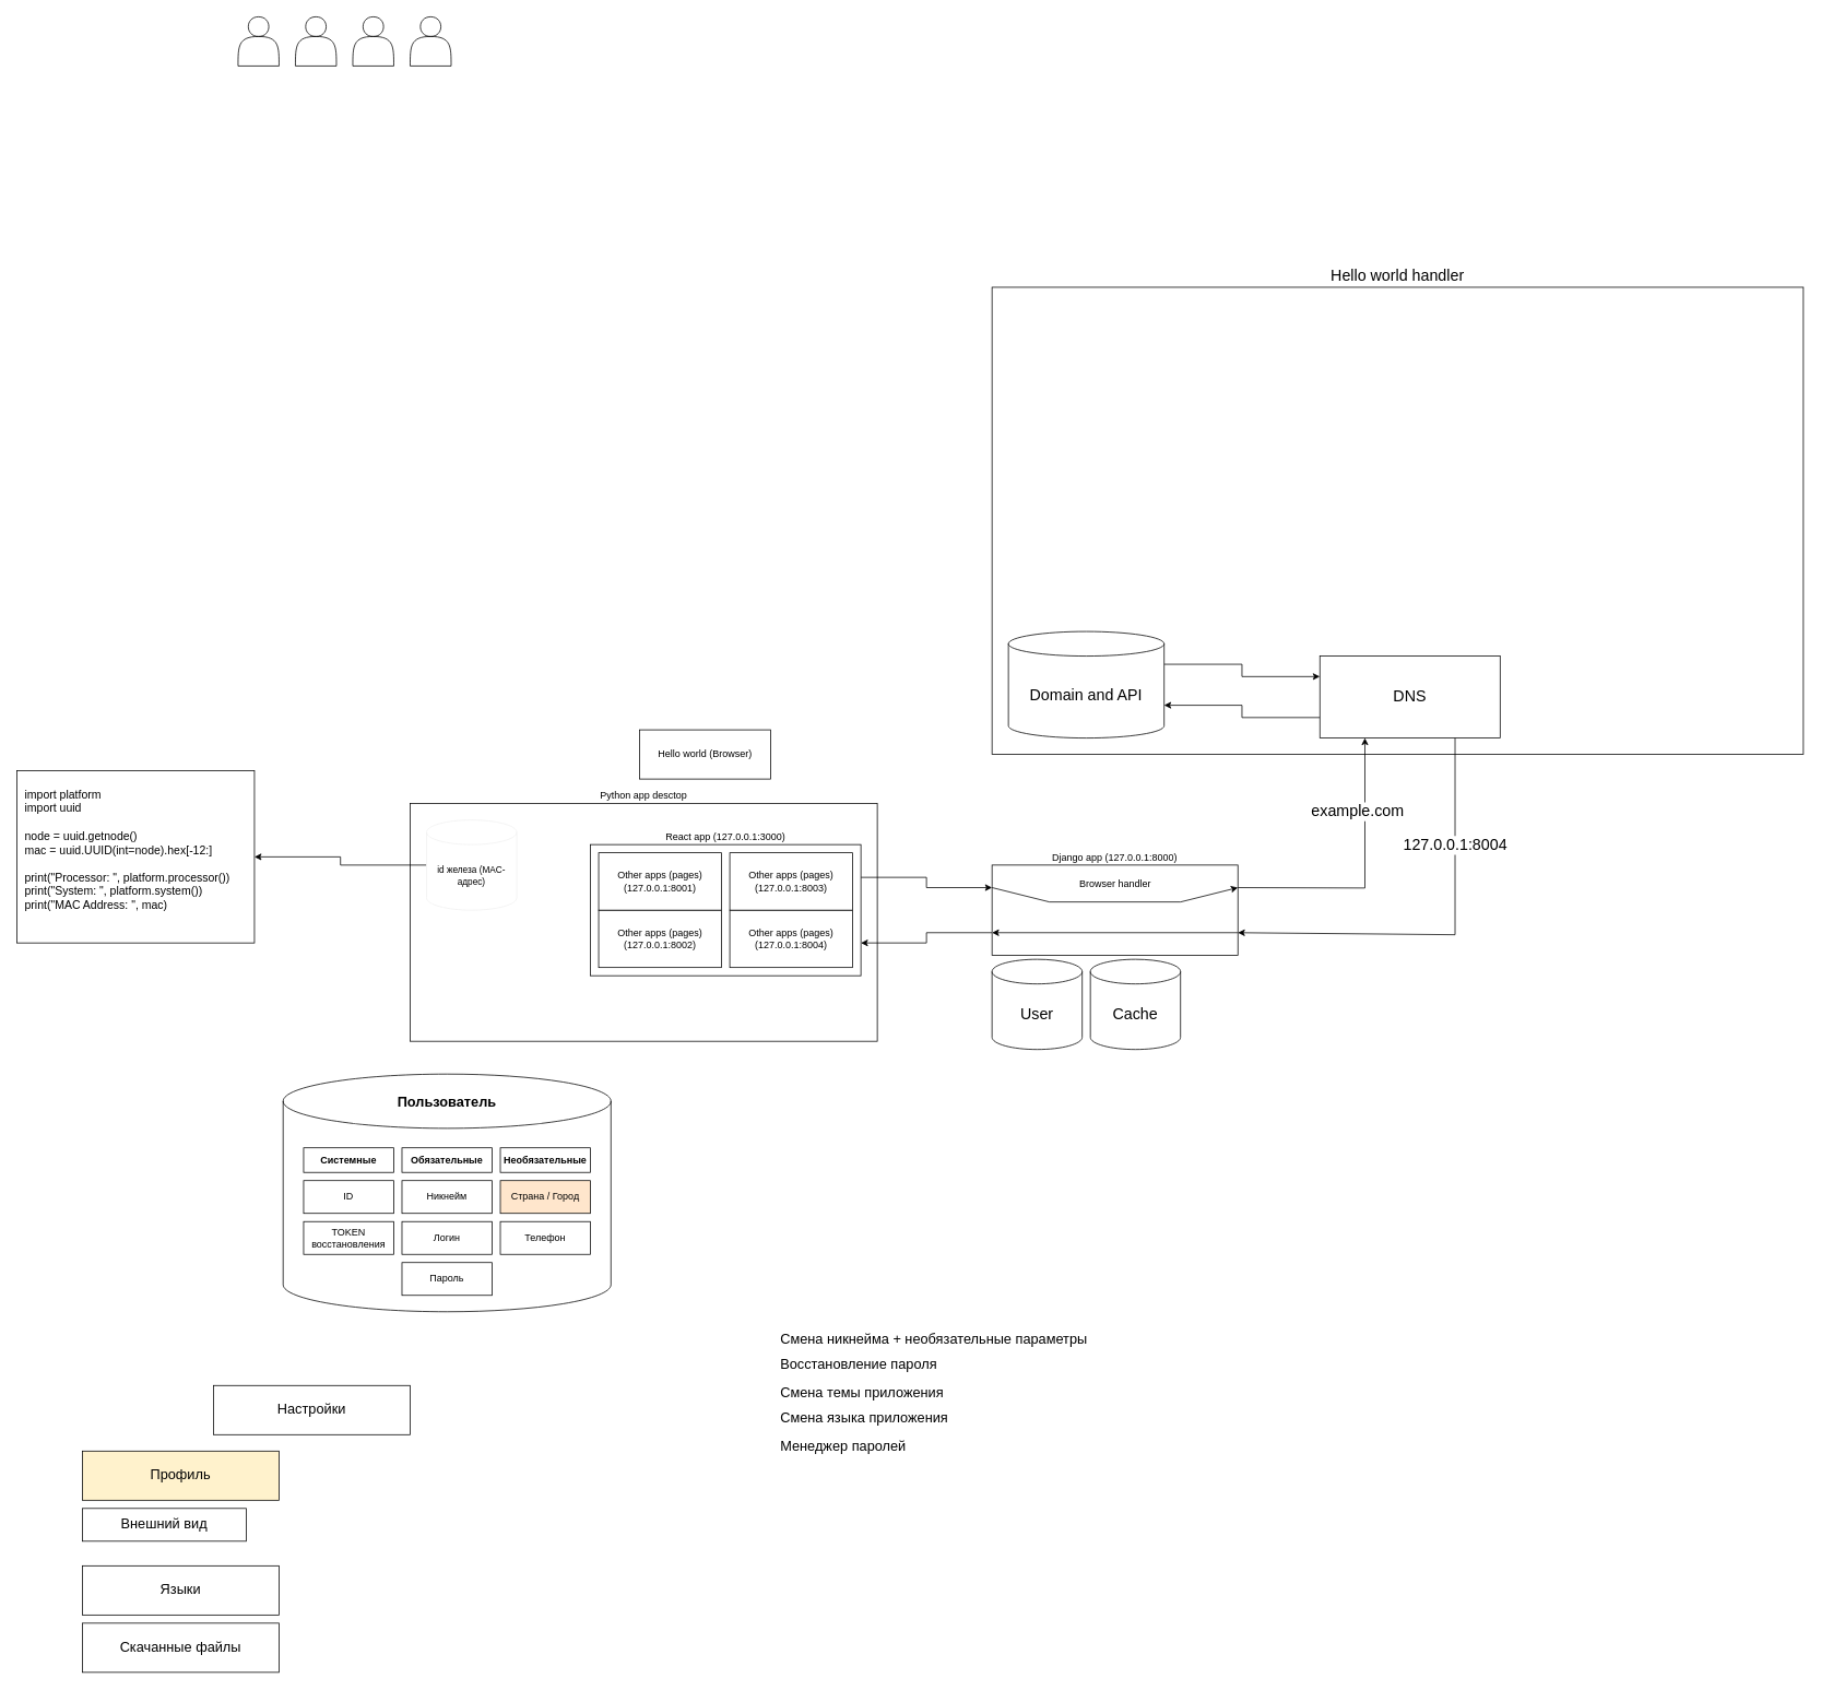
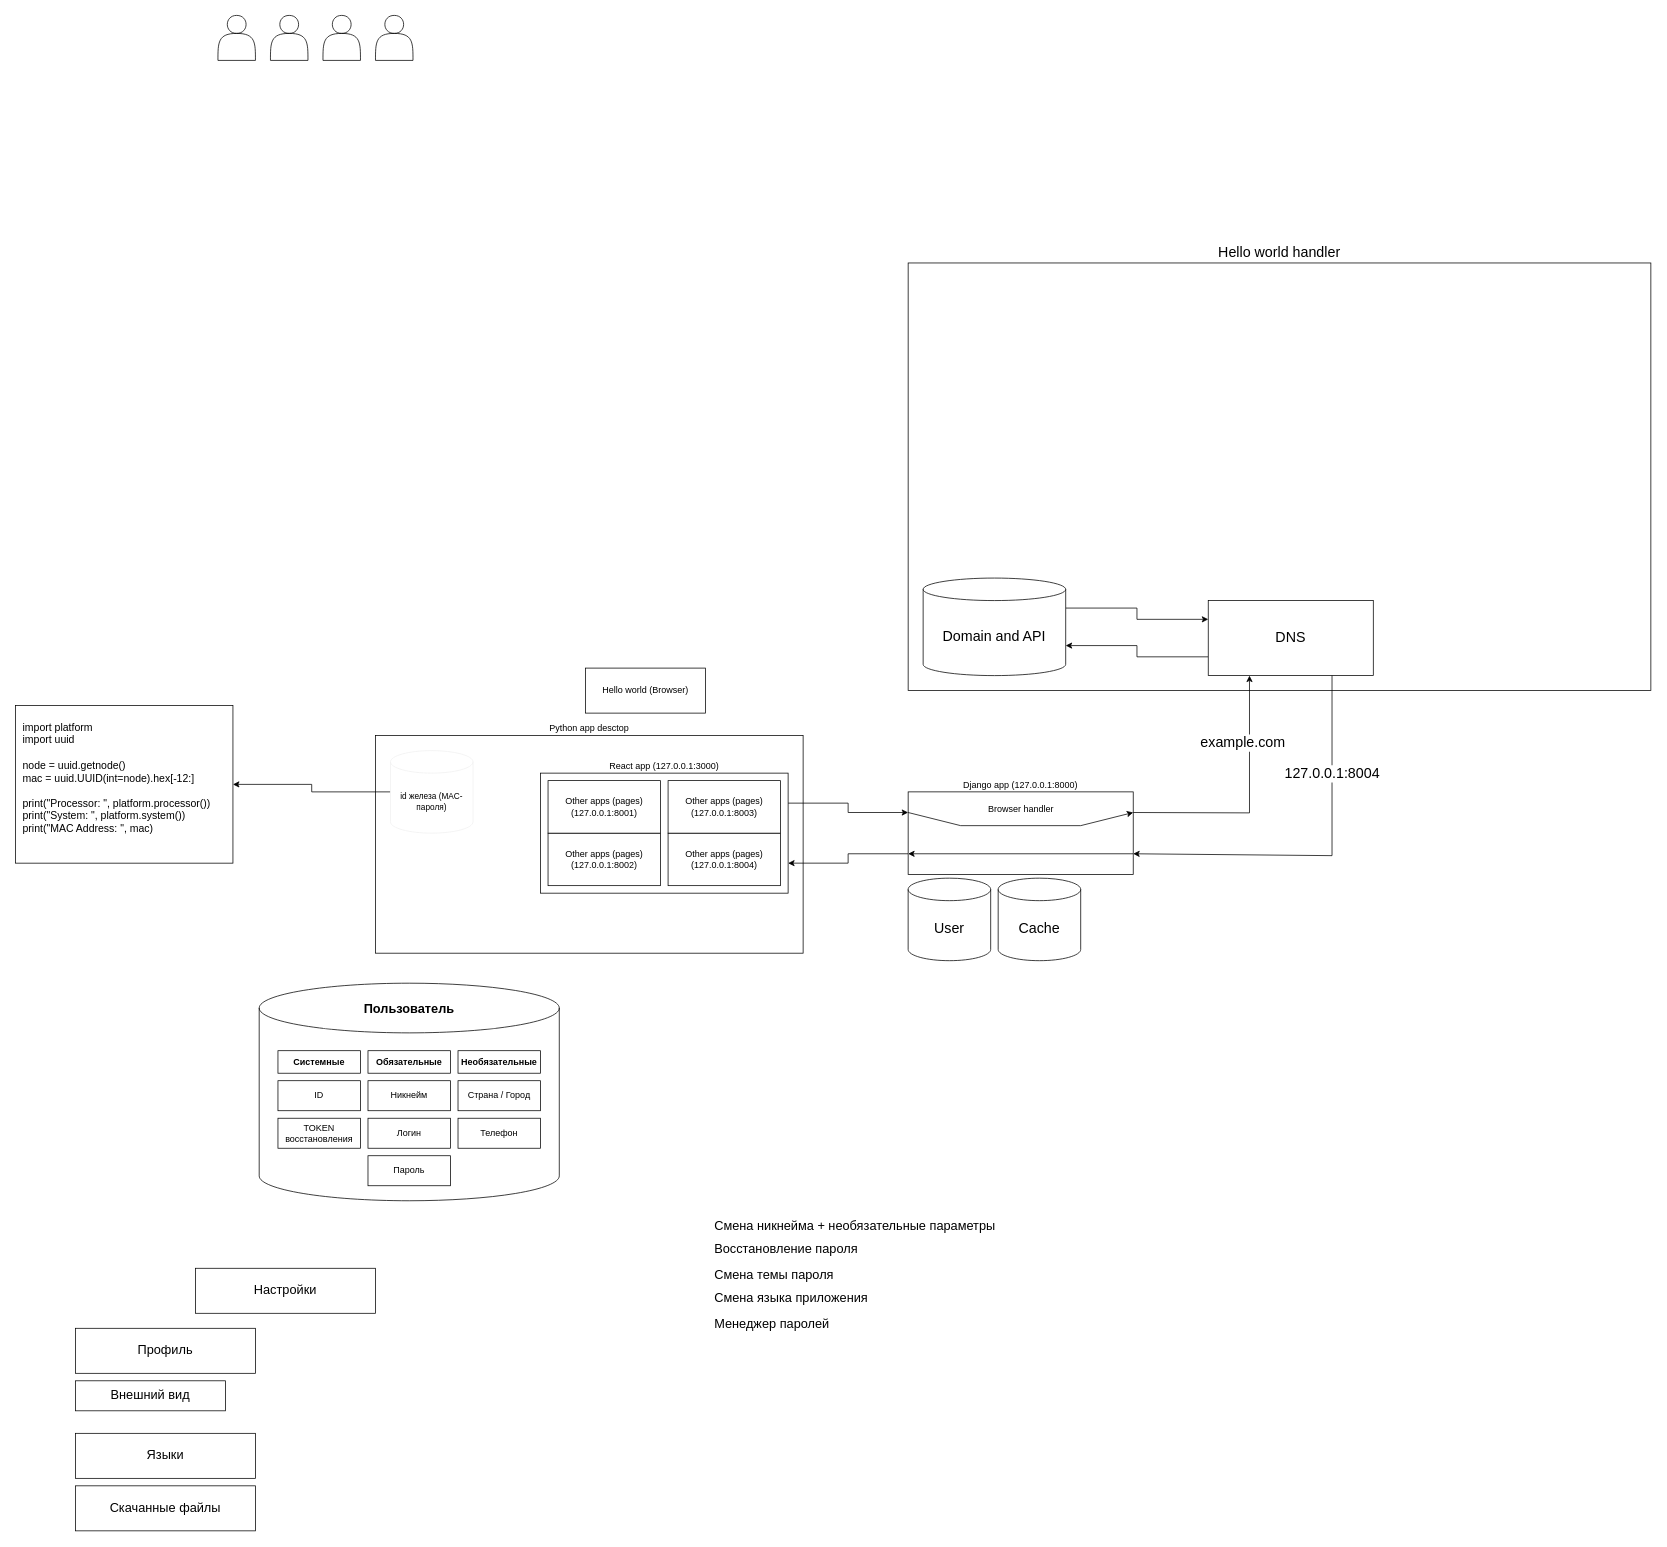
  <mxCell id="0" />
  <mxCell id="1" parent="0" />
  <mxCell id="2" value="" style="shape=cylinder3;whiteSpace=wrap;html=1;boundedLbl=1;backgroundOutline=1;size=33.115;fontSize=8;" vertex="1" parent="1"><mxGeometry x="345" y="1310" width="400" height="290" as="geometry" /></mxCell>
  <mxCell id="3" value="" style="shape=actor;whiteSpace=wrap;html=1;" parent="1" vertex="1"><mxGeometry x="290" y="20" width="50" height="60" as="geometry" /></mxCell>
  <mxCell id="4" value="" style="shape=actor;whiteSpace=wrap;html=1;" parent="1" vertex="1"><mxGeometry x="360" y="20" width="50" height="60" as="geometry" /></mxCell>
  <mxCell id="5" value="" style="shape=actor;whiteSpace=wrap;html=1;" parent="1" vertex="1"><mxGeometry x="430" y="20" width="50" height="60" as="geometry" /></mxCell>
  <mxCell id="6" value="" style="shape=actor;whiteSpace=wrap;html=1;" parent="1" vertex="1"><mxGeometry x="500" y="20" width="50" height="60" as="geometry" /></mxCell>
  <mxCell id="7" value="Hello world (Browser)" style="rounded=0;whiteSpace=wrap;html=1;" parent="1" vertex="1"><mxGeometry x="780" y="890" width="160" height="60" as="geometry" /></mxCell>
  <mxCell id="8" value="Python app desctop" style="rounded=0;whiteSpace=wrap;html=1;align=center;horizontal=1;labelPosition=center;verticalLabelPosition=top;verticalAlign=bottom;" parent="1" vertex="1"><mxGeometry x="500" y="980" width="570" height="290" as="geometry" /></mxCell>
  <mxCell id="9" style="edgeStyle=orthogonalEdgeStyle;rounded=0;orthogonalLoop=1;jettySize=auto;html=1;exitX=1;exitY=0.25;exitDx=0;exitDy=0;entryX=0;entryY=0.25;entryDx=0;entryDy=0;" parent="1" source="10" target="12" edge="1"><mxGeometry relative="1" as="geometry" /></mxCell>
  <mxCell id="10" value="React app (127.0.0.1:3000)" style="rounded=0;whiteSpace=wrap;html=1;labelPosition=center;verticalLabelPosition=top;align=center;verticalAlign=bottom;" parent="1" vertex="1"><mxGeometry x="720" y="1030" width="330" height="160" as="geometry" /></mxCell>
  <mxCell id="11" style="edgeStyle=orthogonalEdgeStyle;rounded=0;orthogonalLoop=1;jettySize=auto;html=1;exitX=0;exitY=0.75;exitDx=0;exitDy=0;entryX=1;entryY=0.75;entryDx=0;entryDy=0;" parent="1" source="12" target="10" edge="1"><mxGeometry relative="1" as="geometry" /></mxCell>
  <mxCell id="12" value="Django app (127.0.0.1:8000)" style="rounded=0;whiteSpace=wrap;html=1;labelPosition=center;verticalLabelPosition=top;align=center;verticalAlign=bottom;" parent="1" vertex="1"><mxGeometry x="1210" y="1055" width="300" height="110" as="geometry" /></mxCell>
  <mxCell id="13" value="Browser handler" style="text;html=1;strokeColor=none;fillColor=none;align=center;verticalAlign=middle;whiteSpace=wrap;rounded=0;" parent="1" vertex="1"><mxGeometry x="1307.5" y="1055" width="105" height="45" as="geometry" /></mxCell>
  <mxCell id="14" value="Other apps (pages)&lt;br&gt;(127.0.0.1:8002)" style="rounded=0;whiteSpace=wrap;html=1;labelPosition=center;verticalLabelPosition=middle;align=center;verticalAlign=middle;" parent="1" vertex="1"><mxGeometry x="730" y="1110" width="150" height="70" as="geometry" /></mxCell>
  <mxCell id="15" value="Other apps (pages)&lt;br&gt;(127.0.0.1:8004)" style="rounded=0;whiteSpace=wrap;html=1;labelPosition=center;verticalLabelPosition=middle;align=center;verticalAlign=middle;" parent="1" vertex="1"><mxGeometry x="890" y="1110" width="150" height="70" as="geometry" /></mxCell>
  <mxCell id="16" value="Other apps (pages)&lt;br&gt;(127.0.0.1:8001)" style="rounded=0;whiteSpace=wrap;html=1;labelPosition=center;verticalLabelPosition=middle;align=center;verticalAlign=middle;" parent="1" vertex="1"><mxGeometry x="730" y="1040" width="150" height="70" as="geometry" /></mxCell>
  <mxCell id="17" value="Other apps (pages)&lt;br&gt;(127.0.0.1:8003)" style="rounded=0;whiteSpace=wrap;html=1;labelPosition=center;verticalLabelPosition=middle;align=center;verticalAlign=middle;" parent="1" vertex="1"><mxGeometry x="890" y="1040" width="150" height="70" as="geometry" /></mxCell>
  <mxCell id="18" value="Hello world handler" style="rounded=0;whiteSpace=wrap;html=1;fontSize=19;labelPosition=center;verticalLabelPosition=top;align=center;verticalAlign=bottom;" parent="1" vertex="1"><mxGeometry x="1210" y="350" width="990" height="570" as="geometry" /></mxCell>
  <mxCell id="19" value="" style="endArrow=classic;html=1;rounded=0;fontSize=19;exitX=0;exitY=0.25;exitDx=0;exitDy=0;entryX=1;entryY=0.25;entryDx=0;entryDy=0;" parent="1" source="12" target="12" edge="1"><mxGeometry width="50" height="50" relative="1" as="geometry"><mxPoint x="1420" y="1160" as="sourcePoint" /><mxPoint x="1470" y="1110" as="targetPoint" /><Array as="points"><mxPoint x="1280" y="1100" /><mxPoint x="1440" y="1100" /></Array></mxGeometry></mxCell>
  <mxCell id="20" value="" style="endArrow=classic;html=1;rounded=0;fontSize=19;entryX=0;entryY=0.75;entryDx=0;entryDy=0;exitX=1;exitY=0.75;exitDx=0;exitDy=0;" parent="1" source="12" target="12" edge="1"><mxGeometry width="50" height="50" relative="1" as="geometry"><mxPoint x="1420" y="1220" as="sourcePoint" /><mxPoint x="1470" y="1170" as="targetPoint" /></mxGeometry></mxCell>
  <mxCell id="21" value="User" style="shape=cylinder3;whiteSpace=wrap;html=1;boundedLbl=1;backgroundOutline=1;size=15;fontSize=19;" parent="1" vertex="1"><mxGeometry x="1210" y="1170" width="110" height="110" as="geometry" /></mxCell>
  <mxCell id="22" value="Cache" style="shape=cylinder3;whiteSpace=wrap;html=1;boundedLbl=1;backgroundOutline=1;size=15;fontSize=19;" parent="1" vertex="1"><mxGeometry x="1330" y="1170" width="110" height="110" as="geometry" /></mxCell>
  <mxCell id="23" style="edgeStyle=orthogonalEdgeStyle;rounded=0;orthogonalLoop=1;jettySize=auto;html=1;exitX=0;exitY=0.75;exitDx=0;exitDy=0;entryX=1;entryY=0;entryDx=0;entryDy=90;entryPerimeter=0;fontSize=19;" parent="1" source="24" target="26" edge="1"><mxGeometry relative="1" as="geometry" /></mxCell>
  <mxCell id="24" value="DNS" style="rounded=0;whiteSpace=wrap;html=1;fontSize=19;" parent="1" vertex="1"><mxGeometry x="1610" y="800" width="220" height="100" as="geometry" /></mxCell>
  <mxCell id="25" style="edgeStyle=orthogonalEdgeStyle;rounded=0;orthogonalLoop=1;jettySize=auto;html=1;exitX=1;exitY=0;exitDx=0;exitDy=40;exitPerimeter=0;entryX=0;entryY=0.25;entryDx=0;entryDy=0;fontSize=19;" parent="1" source="26" target="24" edge="1"><mxGeometry relative="1" as="geometry" /></mxCell>
  <mxCell id="26" value="Domain and API" style="shape=cylinder3;whiteSpace=wrap;html=1;boundedLbl=1;backgroundOutline=1;size=15;fontSize=19;" parent="1" vertex="1"><mxGeometry x="1230" y="770" width="190" height="130" as="geometry" /></mxCell>
  <mxCell id="27" value="" style="endArrow=classic;html=1;rounded=0;fontSize=19;entryX=0.25;entryY=1;entryDx=0;entryDy=0;exitX=1;exitY=0.25;exitDx=0;exitDy=0;" parent="1" source="12" target="24" edge="1"><mxGeometry width="50" height="50" relative="1" as="geometry"><mxPoint x="1540" y="1050" as="sourcePoint" /><mxPoint x="1550" y="890" as="targetPoint" /><Array as="points"><mxPoint x="1665" y="1083" /></Array></mxGeometry></mxCell>
  <mxCell id="28" value="example.com" style="edgeLabel;html=1;align=center;verticalAlign=middle;resizable=0;points=[];fontSize=19;" parent="27" vertex="1" connectable="0"><mxGeometry x="-0.236" relative="1" as="geometry"><mxPoint x="17" y="-93" as="offset" /></mxGeometry></mxCell>
  <mxCell id="29" value="127.0.0.1:8004" style="endArrow=classic;html=1;rounded=0;fontSize=19;exitX=0.75;exitY=1;exitDx=0;exitDy=0;entryX=1;entryY=0.75;entryDx=0;entryDy=0;" parent="1" source="24" target="12" edge="1"><mxGeometry x="-0.485" width="50" height="50" relative="1" as="geometry"><mxPoint x="1320" y="1000" as="sourcePoint" /><mxPoint x="1610" y="1030" as="targetPoint" /><Array as="points"><mxPoint x="1775" y="1140" /></Array><mxPoint y="1" as="offset" /></mxGeometry></mxCell>
  <mxCell id="30" value="&lt;div style=&quot;font-size: 14px;&quot;&gt;import platform&lt;/div&gt;&lt;div style=&quot;font-size: 14px;&quot;&gt;import uuid&lt;/div&gt;&lt;div style=&quot;font-size: 14px;&quot;&gt;&lt;br style=&quot;font-size: 14px;&quot;&gt;&lt;/div&gt;&lt;div style=&quot;font-size: 14px;&quot;&gt;node = uuid.getnode()&lt;/div&gt;&lt;div style=&quot;font-size: 14px;&quot;&gt;mac = uuid.UUID(int=node).hex[-12:]&lt;/div&gt;&lt;div style=&quot;font-size: 14px;&quot;&gt;&lt;br style=&quot;font-size: 14px;&quot;&gt;&lt;/div&gt;&lt;div style=&quot;font-size: 14px;&quot;&gt;print(&quot;Processor: &quot;, platform.processor())&lt;/div&gt;&lt;div style=&quot;font-size: 14px;&quot;&gt;print(&quot;System: &quot;, platform.system())&lt;/div&gt;&lt;div style=&quot;font-size: 14px;&quot;&gt;print(&quot;MAC Address: &quot;, mac)&lt;/div&gt;&lt;div style=&quot;font-size: 14px;&quot;&gt;&lt;br style=&quot;font-size: 14px;&quot;&gt;&lt;/div&gt;" style="rounded=0;whiteSpace=wrap;html=1;fontSize=14;align=left;spacingLeft=8;" parent="1" vertex="1"><mxGeometry x="20" y="940" width="290" height="210" as="geometry" /></mxCell>
  <mxCell id="31" style="edgeStyle=orthogonalEdgeStyle;rounded=0;orthogonalLoop=1;jettySize=auto;html=1;entryX=1;entryY=0.5;entryDx=0;entryDy=0;fontSize=11;" parent="1" source="32" target="30" edge="1"><mxGeometry relative="1" as="geometry" /></mxCell>
- <mxCell id="32" value="id железа (MAC-адрес)" style="shape=cylinder3;whiteSpace=wrap;html=1;boundedLbl=1;backgroundOutline=1;size=15;strokeColor=#f0f0f0;fontSize=11;" parent="1" vertex="1"><mxGeometry x="520" y="1000" width="110" height="110" as="geometry" /></mxCell>
+ <mxCell id="32" value="id железа (MAC-пароля)" style="shape=cylinder3;whiteSpace=wrap;html=1;boundedLbl=1;backgroundOutline=1;size=15;strokeColor=#f0f0f0;fontSize=11;" parent="1" vertex="1"><mxGeometry x="520" y="1000" width="110" height="110" as="geometry" /></mxCell>
  <mxCell id="33" value="Пользователь" style="rounded=0;whiteSpace=wrap;html=1;strokeColor=none;fontSize=17;fontStyle=1" vertex="1" parent="1"><mxGeometry x="430" y="1320" width="230" height="50" as="geometry" /></mxCell>
  <mxCell id="34" value="Логин" style="rounded=0;whiteSpace=wrap;html=1;" vertex="1" parent="1"><mxGeometry x="490" y="1490" width="110" height="40" as="geometry" /></mxCell>
  <mxCell id="35" value="Пароль" style="rounded=0;whiteSpace=wrap;html=1;" vertex="1" parent="1"><mxGeometry x="490" y="1540" width="110" height="40" as="geometry" /></mxCell>
  <mxCell id="36" value="Никнейм" style="rounded=0;whiteSpace=wrap;html=1;" vertex="1" parent="1"><mxGeometry x="490" y="1440" width="110" height="40" as="geometry" /></mxCell>
  <mxCell id="37" value="Телефон" style="rounded=0;whiteSpace=wrap;html=1;" vertex="1" parent="1"><mxGeometry x="610" y="1490" width="110" height="40" as="geometry" /></mxCell>
- <mxCell id="38" value="Страна / Город" style="rounded=0;whiteSpace=wrap;html=1;fillColor=#ffe6cc;" vertex="1" parent="1"><mxGeometry x="610" y="1440" width="110" height="40" as="geometry" /></mxCell>
+ <mxCell id="38" value="Страна / Город" style="rounded=0;whiteSpace=wrap;html=1;" vertex="1" parent="1"><mxGeometry x="610" y="1440" width="110" height="40" as="geometry" /></mxCell>
  <mxCell id="39" value="ID" style="rounded=0;whiteSpace=wrap;html=1;" vertex="1" parent="1"><mxGeometry x="370" y="1440" width="110" height="40" as="geometry" /></mxCell>
  <mxCell id="40" value="Обязательные" style="rounded=0;whiteSpace=wrap;html=1;fontStyle=1" vertex="1" parent="1"><mxGeometry x="490" y="1400" width="110" height="30" as="geometry" /></mxCell>
  <mxCell id="41" value="Необязательные" style="rounded=0;whiteSpace=wrap;html=1;fontStyle=1" vertex="1" parent="1"><mxGeometry x="610" y="1400" width="110" height="30" as="geometry" /></mxCell>
  <mxCell id="42" value="Системные" style="rounded=0;whiteSpace=wrap;html=1;fontStyle=1" vertex="1" parent="1"><mxGeometry x="370" y="1400" width="110" height="30" as="geometry" /></mxCell>
  <mxCell id="43" value="TOKEN восстановления" style="rounded=0;whiteSpace=wrap;html=1;" vertex="1" parent="1"><mxGeometry x="370" y="1490" width="110" height="40" as="geometry" /></mxCell>
  <mxCell id="44" value="Настройки" style="rounded=0;whiteSpace=wrap;html=1;fontSize=17;" vertex="1" parent="1"><mxGeometry x="260" y="1690" width="240" height="60" as="geometry" /></mxCell>
  <mxCell id="45" value="Смена никнейма + необязательные параметры" style="text;html=1;strokeColor=none;fillColor=none;align=left;verticalAlign=middle;whiteSpace=wrap;rounded=0;fontSize=17;" vertex="1" parent="1"><mxGeometry x="950" y="1620" width="390" height="30" as="geometry" /></mxCell>
  <mxCell id="46" value="Восстановление пароля" style="text;html=1;strokeColor=none;fillColor=none;align=left;verticalAlign=middle;whiteSpace=wrap;rounded=0;fontSize=17;" vertex="1" parent="1"><mxGeometry x="950" y="1650" width="210" height="30" as="geometry" /></mxCell>
- <mxCell id="47" value="Смена темы приложения" style="text;html=1;strokeColor=none;fillColor=none;align=left;verticalAlign=middle;whiteSpace=wrap;rounded=0;fontSize=17;" vertex="1" parent="1"><mxGeometry x="950" y="1685" width="230" height="30" as="geometry" /></mxCell>
+ <mxCell id="47" value="Смена темы пароля" style="text;html=1;strokeColor=none;fillColor=none;align=left;verticalAlign=middle;whiteSpace=wrap;rounded=0;fontSize=17;" vertex="1" parent="1"><mxGeometry x="950" y="1685" width="230" height="30" as="geometry" /></mxCell>
  <mxCell id="48" value="Смена языка приложения" style="text;html=1;strokeColor=none;fillColor=none;align=left;verticalAlign=middle;whiteSpace=wrap;rounded=0;fontSize=17;" vertex="1" parent="1"><mxGeometry x="950" y="1715" width="230" height="30" as="geometry" /></mxCell>
  <mxCell id="49" value="Менеджер паролей" style="text;html=1;strokeColor=none;fillColor=none;align=left;verticalAlign=middle;whiteSpace=wrap;rounded=0;fontSize=17;" vertex="1" parent="1"><mxGeometry x="950" y="1750" width="230" height="30" as="geometry" /></mxCell>
- <mxCell id="50" value="Профиль" style="rounded=0;whiteSpace=wrap;html=1;fontSize=17;fillColor=#fff2cc;" vertex="1" parent="1"><mxGeometry x="100" y="1770" width="240" height="60" as="geometry" /></mxCell>
+ <mxCell id="50" value="Профиль" style="rounded=0;whiteSpace=wrap;html=1;fontSize=17;" vertex="1" parent="1"><mxGeometry x="100" y="1770" width="240" height="60" as="geometry" /></mxCell>
  <mxCell id="51" value="Внешний вид" style="rounded=0;whiteSpace=wrap;html=1;fontSize=17;" vertex="1" parent="1"><mxGeometry x="100" y="1840" width="200" height="40" as="geometry" /></mxCell>
  <mxCell id="52" value="Языки" style="rounded=0;whiteSpace=wrap;html=1;fontSize=17;" vertex="1" parent="1"><mxGeometry x="100" y="1910" width="240" height="60" as="geometry" /></mxCell>
  <mxCell id="53" value="Скачанные файлы" style="rounded=0;whiteSpace=wrap;html=1;fontSize=17;" vertex="1" parent="1"><mxGeometry x="100" y="1980" width="240" height="60" as="geometry" /></mxCell>
